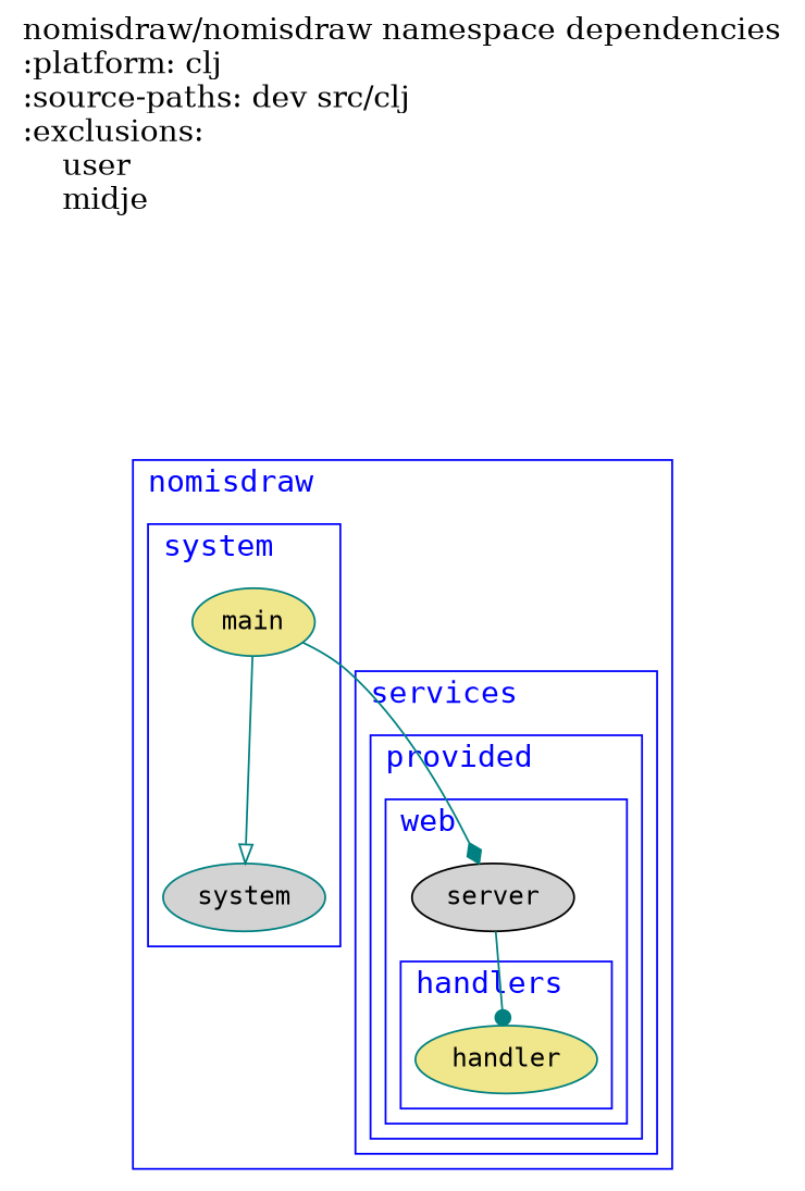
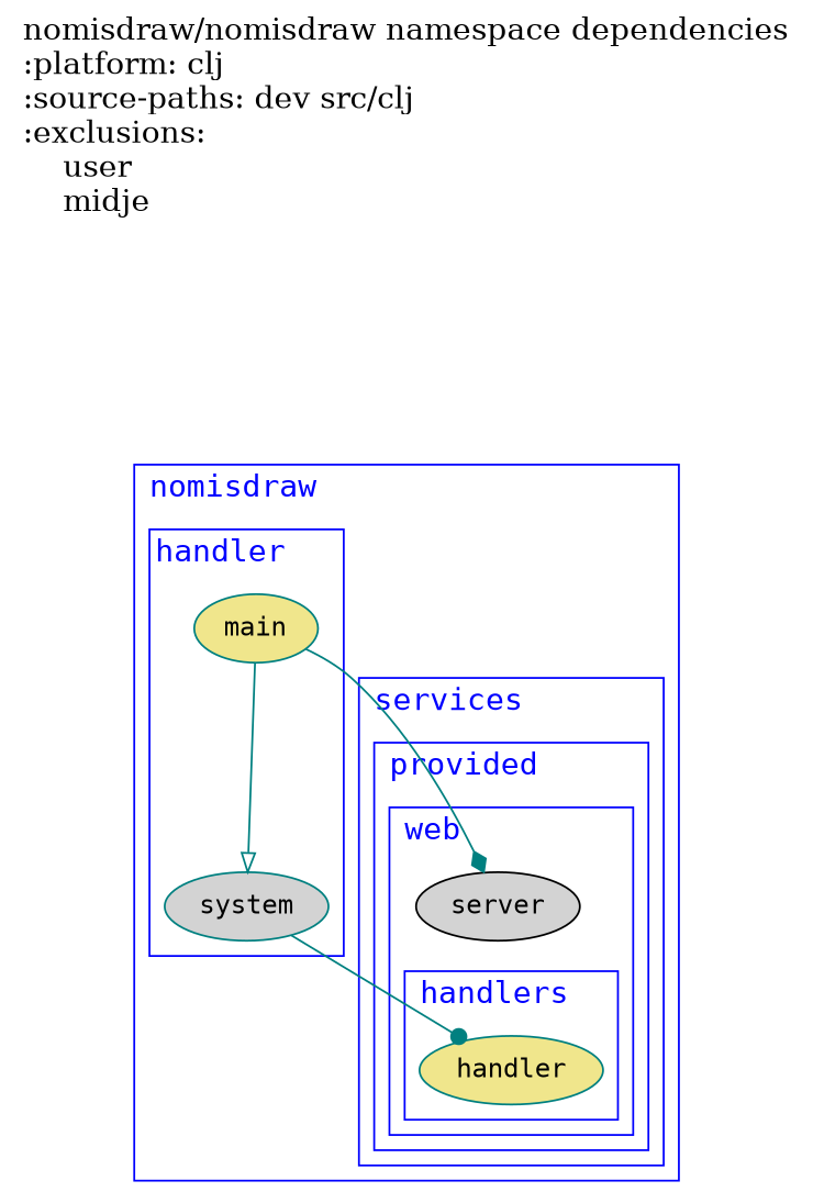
  digraph {
    fontsize=16.0
    label="nomisdraw/nomisdraw namespace dependencies\l:platform: clj\l:source-paths: dev src/clj\l:exclusions:\l    user\l    midje\l"
    labeljust=left
    labelloc=top
    rankdir=TP
    node [color=teal fillcolor=lightgrey fontcolor=black fontname=Monospace style="solid,filled"]
    edge [color=teal fontname=Monospace style=solid]
    n1 [label=system]
    n2 [fillcolor=khaki label=main]
    n3 [fillcolor=khaki label=handler]
    n4 [color=black label=server]
    subgraph cluster_1 {
      color=blue
      fontcolor=blue
      fontname=Monospace
      label=nomisdraw
      style=solid
      subgraph cluster_2 {
        color=blue
        fontcolor=blue
        fontname=Monospace
-       label=system
+       label=handler
        style=solid
        n1
        n2
      }
      subgraph cluster_3 {
        color=blue
        fontcolor=blue
        fontname=Monospace
        label=services
        style=solid
        subgraph cluster_4 {
          color=blue
          fontcolor=blue
          fontname=Monospace
          label=provided
          style=solid
          subgraph cluster_5 {
            color=blue
            fontcolor=blue
            fontname=Monospace
            label=web
            style=solid
            n4
            subgraph cluster_6 {
              color=blue
              fontcolor=blue
              fontname=Monospace
              label=handlers
              style=solid
              n3
            }
          }
        }
      }
    }
-   n4 -> n3 [arrowhead=dot]
+   n1 -> n3 [arrowhead=dot]
    n2 -> n1 [arrowhead=onormal]
    n2 -> n4 [arrowhead=diamond]
  }
